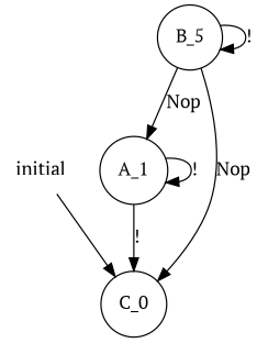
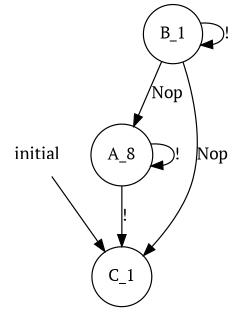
  digraph {
    fontname="PT Serif"
    rankdir=TB
    node [fontname="PT Serif" shape=circle]
    edge [fontname="PT Serif"]
-   n1 [label=A_1]
-   n2 [label=C_0]
+   n1 [label=A_8]
+   n2 [label=C_1]
    initial [shape=plaintext]
-   n4 [label=B_5]
+   n4 [label=B_1]
    n1 -> n1 [label="!"]
    n1 -> n2 [label="!"]
    initial -> n2
    n4 -> n1 [label=Nop]
    n4 -> n2 [label=Nop]
    n4 -> n4 [label="!"]
  }
